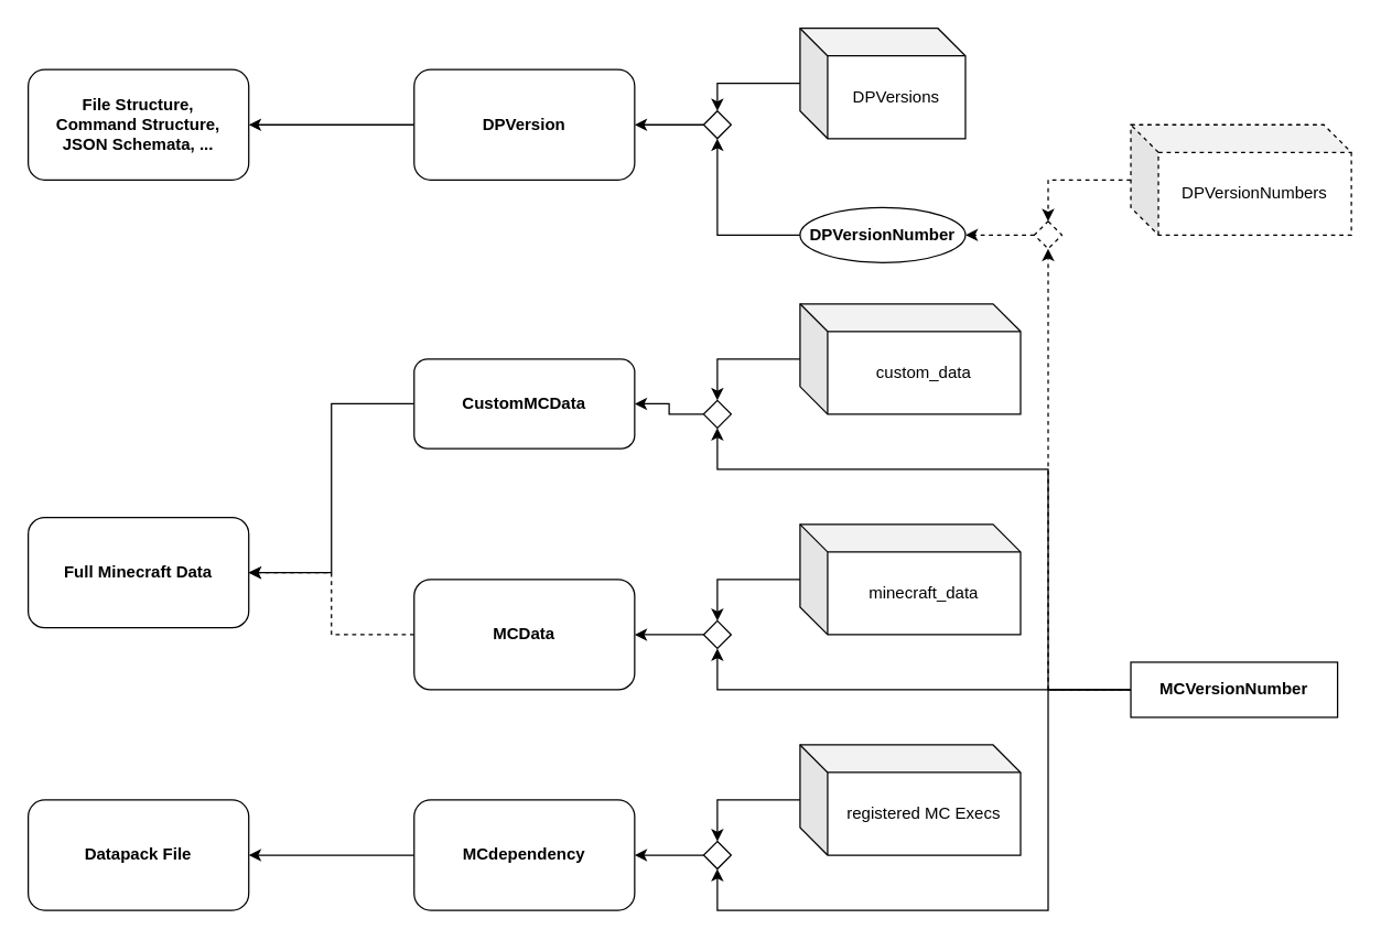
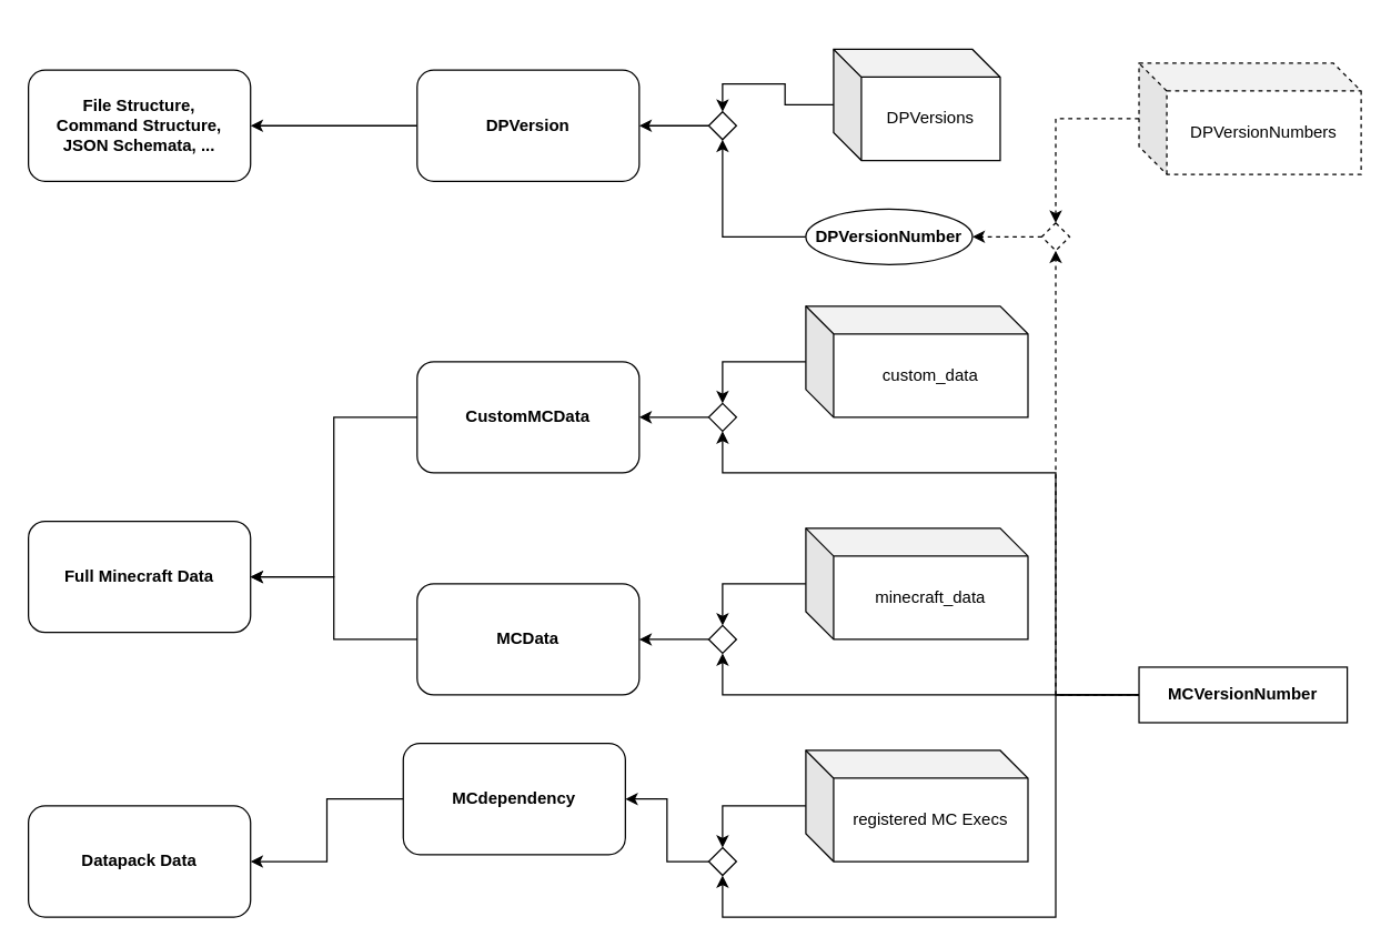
  <mxCell id="0" />
  <mxCell id="1" parent="0" />
  <mxCell id="2" value="File Structure, &lt;br&gt;Command Structure,&lt;br&gt;JSON Schemata, ..." style="rounded=1;whiteSpace=wrap;html=1;fontStyle=1" vertex="1" parent="1"><mxGeometry x="20" y="50" width="160" height="80" as="geometry" /></mxCell>
- <mxCell id="3" style="edgeStyle=orthogonalEdgeStyle;rounded=0;orthogonalLoop=1;jettySize=auto;html=1;dashed=1;" edge="1" parent="1" source="4" target="16"><mxGeometry relative="1" as="geometry" /></mxCell>
+ <mxCell id="3" style="edgeStyle=orthogonalEdgeStyle;rounded=0;orthogonalLoop=1;jettySize=auto;html=1;" edge="1" parent="1" source="4" target="16"><mxGeometry relative="1" as="geometry" /></mxCell>
  <mxCell id="4" value="MCData" style="rounded=1;whiteSpace=wrap;html=1;fontStyle=1" vertex="1" parent="1"><mxGeometry x="300" y="420" width="160" height="80" as="geometry" /></mxCell>
- <mxCell id="5" value="Datapack File" style="rounded=1;whiteSpace=wrap;html=1;fontStyle=1" vertex="1" parent="1"><mxGeometry x="20" y="580" width="160" height="80" as="geometry" /></mxCell>
+ <mxCell id="5" value="Datapack Data" style="rounded=1;whiteSpace=wrap;html=1;fontStyle=1" vertex="1" parent="1"><mxGeometry x="20" y="580" width="160" height="80" as="geometry" /></mxCell>
  <mxCell id="6" style="edgeStyle=orthogonalEdgeStyle;rounded=0;orthogonalLoop=1;jettySize=auto;html=1;" edge="1" parent="1" source="7" target="2"><mxGeometry relative="1" as="geometry" /></mxCell>
  <mxCell id="7" value="DPVersion" style="rounded=1;whiteSpace=wrap;html=1;fontStyle=1" vertex="1" parent="1"><mxGeometry x="300" y="50" width="160" height="80" as="geometry" /></mxCell>
  <mxCell id="8" style="edgeStyle=orthogonalEdgeStyle;rounded=0;orthogonalLoop=1;jettySize=auto;html=1;" edge="1" parent="1" source="9" target="5"><mxGeometry relative="1" as="geometry" /></mxCell>
- <mxCell id="9" value="MCdependency" style="rounded=1;whiteSpace=wrap;html=1;fontStyle=1" vertex="1" parent="1"><mxGeometry x="300" y="580" width="160" height="80" as="geometry" /></mxCell>
+ <mxCell id="9" value="MCdependency" style="rounded=1;whiteSpace=wrap;html=1;fontStyle=1" vertex="1" parent="1"><mxGeometry x="290" y="535" width="160" height="80" as="geometry" /></mxCell>
  <mxCell id="10" style="edgeStyle=orthogonalEdgeStyle;rounded=0;orthogonalLoop=1;jettySize=auto;html=1;entryX=0.5;entryY=1;entryDx=0;entryDy=0;exitX=0;exitY=0.5;exitDx=0;exitDy=0;" edge="1" parent="1" source="31" target="20"><mxGeometry relative="1" as="geometry"><mxPoint x="580" y="540" as="sourcePoint" /><Array as="points"><mxPoint x="800" y="500" /><mxPoint x="520" y="500" /></Array></mxGeometry></mxCell>
  <mxCell id="11" style="edgeStyle=orthogonalEdgeStyle;rounded=0;orthogonalLoop=1;jettySize=auto;html=1;exitX=0;exitY=0.5;exitDx=0;exitDy=0;entryX=0.5;entryY=1;entryDx=0;entryDy=0;" edge="1" parent="1" source="31" target="22"><mxGeometry relative="1" as="geometry"><mxPoint x="580" y="540" as="sourcePoint" /><Array as="points"><mxPoint x="760" y="500" /><mxPoint x="760" y="660" /><mxPoint x="520" y="660" /></Array></mxGeometry></mxCell>
  <mxCell id="12" style="edgeStyle=orthogonalEdgeStyle;rounded=0;orthogonalLoop=1;jettySize=auto;html=1;entryX=0.5;entryY=0;entryDx=0;entryDy=0;" edge="1" parent="1" source="13" target="22"><mxGeometry relative="1" as="geometry" /></mxCell>
  <mxCell id="13" value="registered MC Execs" style="shape=cube;whiteSpace=wrap;html=1;boundedLbl=1;backgroundOutline=1;darkOpacity=0.05;darkOpacity2=0.1;" vertex="1" parent="1"><mxGeometry x="580" y="540" width="160" height="80" as="geometry" /></mxCell>
  <mxCell id="14" style="edgeStyle=orthogonalEdgeStyle;rounded=0;orthogonalLoop=1;jettySize=auto;html=1;entryX=0.5;entryY=0;entryDx=0;entryDy=0;" edge="1" parent="1" source="15" target="28"><mxGeometry relative="1" as="geometry" /></mxCell>
- <mxCell id="15" value="DPVersions" style="shape=cube;whiteSpace=wrap;html=1;boundedLbl=1;backgroundOutline=1;darkOpacity=0.05;darkOpacity2=0.1;" vertex="1" parent="1"><mxGeometry x="580" y="20" width="120" height="80" as="geometry" /></mxCell>
+ <mxCell id="15" value="DPVersions" style="shape=cube;whiteSpace=wrap;html=1;boundedLbl=1;backgroundOutline=1;darkOpacity=0.05;darkOpacity2=0.1;" vertex="1" parent="1"><mxGeometry x="600" y="35" width="120" height="80" as="geometry" /></mxCell>
  <mxCell id="16" value="Full Minecraft Data" style="rounded=1;whiteSpace=wrap;html=1;fontStyle=1" vertex="1" parent="1"><mxGeometry x="20" y="375" width="160" height="80" as="geometry" /></mxCell>
  <mxCell id="17" style="edgeStyle=orthogonalEdgeStyle;rounded=0;orthogonalLoop=1;jettySize=auto;html=1;entryX=0.5;entryY=0;entryDx=0;entryDy=0;" edge="1" parent="1" source="18" target="20"><mxGeometry relative="1" as="geometry" /></mxCell>
  <mxCell id="18" value="minecraft_data" style="shape=cube;whiteSpace=wrap;html=1;boundedLbl=1;backgroundOutline=1;darkOpacity=0.05;darkOpacity2=0.1;" vertex="1" parent="1"><mxGeometry x="580" y="380" width="160" height="80" as="geometry" /></mxCell>
  <mxCell id="19" style="edgeStyle=orthogonalEdgeStyle;rounded=0;orthogonalLoop=1;jettySize=auto;html=1;" edge="1" parent="1" source="20" target="4"><mxGeometry relative="1" as="geometry" /></mxCell>
  <mxCell id="20" value="" style="rhombus;whiteSpace=wrap;html=1;" vertex="1" parent="1"><mxGeometry x="510" y="450" width="20" height="20" as="geometry" /></mxCell>
  <mxCell id="21" style="edgeStyle=orthogonalEdgeStyle;rounded=0;orthogonalLoop=1;jettySize=auto;html=1;" edge="1" parent="1" source="22" target="9"><mxGeometry relative="1" as="geometry" /></mxCell>
  <mxCell id="22" value="" style="rhombus;whiteSpace=wrap;html=1;" vertex="1" parent="1"><mxGeometry x="510" y="610" width="20" height="20" as="geometry" /></mxCell>
  <mxCell id="23" style="edgeStyle=orthogonalEdgeStyle;rounded=0;orthogonalLoop=1;jettySize=auto;html=1;entryX=0.5;entryY=0;entryDx=0;entryDy=0;dashed=1;" edge="1" parent="1" source="24" target="33"><mxGeometry relative="1" as="geometry" /></mxCell>
- <mxCell id="24" value="DPVersionNumbers" style="shape=cube;whiteSpace=wrap;html=1;boundedLbl=1;backgroundOutline=1;darkOpacity=0.05;darkOpacity2=0.1;dashed=1;" vertex="1" parent="1"><mxGeometry x="820" y="90" width="160" height="80" as="geometry" /></mxCell>
+ <mxCell id="24" value="DPVersionNumbers" style="shape=cube;whiteSpace=wrap;html=1;boundedLbl=1;backgroundOutline=1;darkOpacity=0.05;darkOpacity2=0.1;dashed=1;" vertex="1" parent="1"><mxGeometry x="820" y="45" width="160" height="80" as="geometry" /></mxCell>
  <mxCell id="25" style="edgeStyle=orthogonalEdgeStyle;rounded=0;orthogonalLoop=1;jettySize=auto;html=1;entryX=0.5;entryY=1;entryDx=0;entryDy=0;" edge="1" parent="1" source="26" target="28"><mxGeometry relative="1" as="geometry" /></mxCell>
  <mxCell id="26" value="DPVersionNumber" style="ellipse;whiteSpace=wrap;html=1;fontStyle=1;" vertex="1" parent="1"><mxGeometry x="580" y="150" width="120" height="40" as="geometry" /></mxCell>
  <mxCell id="27" style="edgeStyle=orthogonalEdgeStyle;rounded=0;orthogonalLoop=1;jettySize=auto;html=1;exitX=0;exitY=0.5;exitDx=0;exitDy=0;" edge="1" parent="1" source="28" target="7"><mxGeometry relative="1" as="geometry" /></mxCell>
  <mxCell id="28" value="" style="rhombus;whiteSpace=wrap;html=1;" vertex="1" parent="1"><mxGeometry x="510" y="80" width="20" height="20" as="geometry" /></mxCell>
  <mxCell id="29" style="edgeStyle=orthogonalEdgeStyle;rounded=0;orthogonalLoop=1;jettySize=auto;html=1;entryX=0.5;entryY=1;entryDx=0;entryDy=0;dashed=1;" edge="1" parent="1" source="31" target="33"><mxGeometry relative="1" as="geometry"><Array as="points" /></mxGeometry></mxCell>
  <mxCell id="30" style="edgeStyle=orthogonalEdgeStyle;orthogonalLoop=1;jettySize=auto;html=1;entryX=0.5;entryY=1;entryDx=0;entryDy=0;strokeColor=default;rounded=0;jumpStyle=arc;" edge="1" parent="1" source="31" target="39"><mxGeometry relative="1" as="geometry"><Array as="points"><mxPoint x="760" y="500" /><mxPoint x="760" y="340" /><mxPoint x="520" y="340" /></Array></mxGeometry></mxCell>
  <mxCell id="31" value="MCVersionNumber" style="rounded=0;whiteSpace=wrap;html=1;fontStyle=1" vertex="1" parent="1"><mxGeometry x="820" y="480" width="150" height="40" as="geometry" /></mxCell>
  <mxCell id="32" style="edgeStyle=orthogonalEdgeStyle;rounded=0;orthogonalLoop=1;jettySize=auto;html=1;dashed=1;" edge="1" parent="1" source="33" target="26"><mxGeometry relative="1" as="geometry" /></mxCell>
  <mxCell id="33" value="" style="rhombus;whiteSpace=wrap;html=1;dashed=1;" vertex="1" parent="1"><mxGeometry x="750" y="160" width="20" height="20" as="geometry" /></mxCell>
  <mxCell id="34" style="edgeStyle=orthogonalEdgeStyle;rounded=0;orthogonalLoop=1;jettySize=auto;html=1;entryX=1;entryY=0.5;entryDx=0;entryDy=0;" edge="1" parent="1" source="35" target="16"><mxGeometry relative="1" as="geometry" /></mxCell>
- <mxCell id="35" value="CustomMCData" style="rounded=1;whiteSpace=wrap;html=1;fontStyle=1" vertex="1" parent="1"><mxGeometry x="300" y="260" width="160" height="65" as="geometry" /></mxCell>
+ <mxCell id="35" value="CustomMCData" style="rounded=1;whiteSpace=wrap;html=1;fontStyle=1" vertex="1" parent="1"><mxGeometry x="300" y="260" width="160" height="80" as="geometry" /></mxCell>
  <mxCell id="36" style="edgeStyle=orthogonalEdgeStyle;rounded=0;orthogonalLoop=1;jettySize=auto;html=1;entryX=0.5;entryY=0;entryDx=0;entryDy=0;" edge="1" parent="1" source="37" target="39"><mxGeometry relative="1" as="geometry" /></mxCell>
  <mxCell id="37" value="custom_data" style="shape=cube;whiteSpace=wrap;html=1;boundedLbl=1;backgroundOutline=1;darkOpacity=0.05;darkOpacity2=0.1;" vertex="1" parent="1"><mxGeometry x="580" y="220" width="160" height="80" as="geometry" /></mxCell>
  <mxCell id="38" style="edgeStyle=orthogonalEdgeStyle;rounded=0;orthogonalLoop=1;jettySize=auto;html=1;" edge="1" parent="1" source="39" target="35"><mxGeometry relative="1" as="geometry" /></mxCell>
  <mxCell id="39" value="" style="rhombus;whiteSpace=wrap;html=1;" vertex="1" parent="1"><mxGeometry x="510" y="290" width="20" height="20" as="geometry" /></mxCell>
